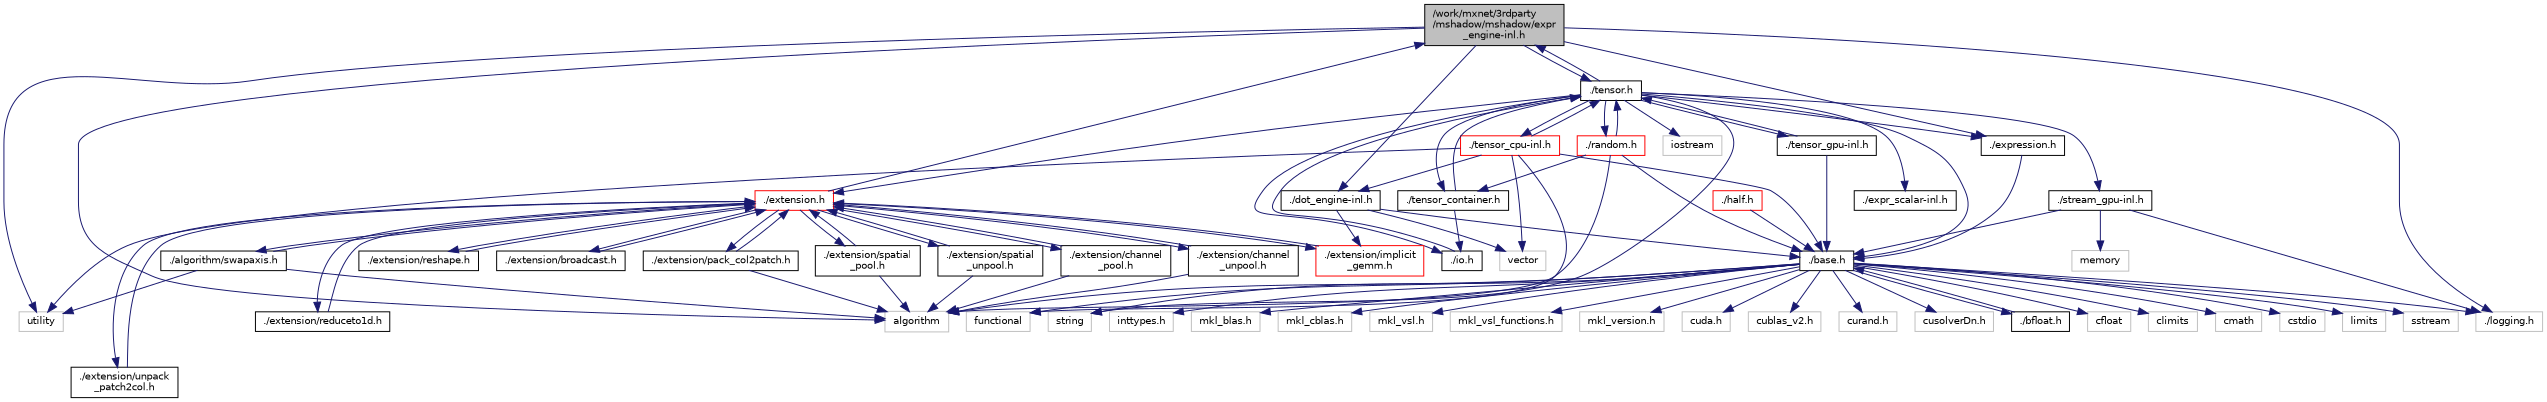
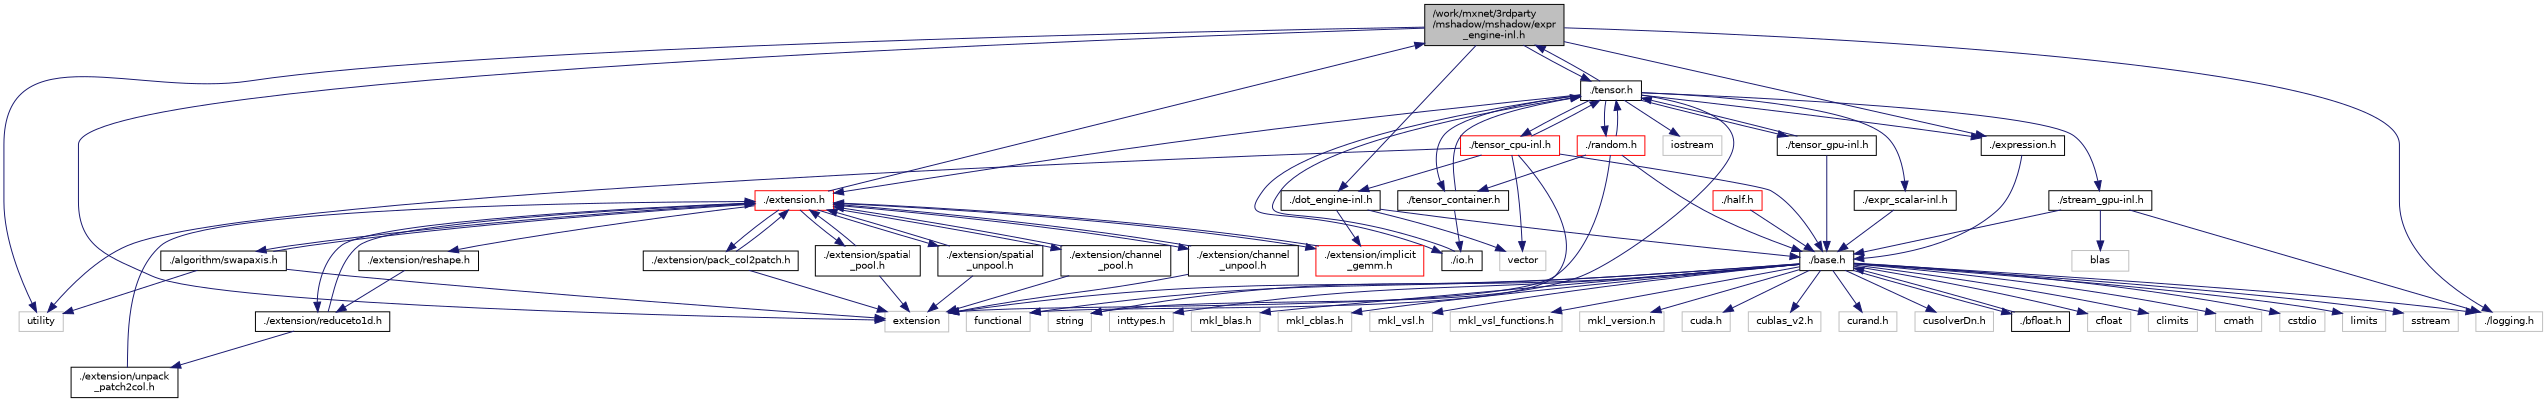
  digraph {
    node [color=grey75 fillcolor=white fontname=Helvetica fontsize=10 shape=record style=filled]
    edge [color=midnightblue fontname=Helvetica fontsize=10 labelfontname=Helvetica labelfontsize=10 style=solid]
    n1 [color=black fillcolor=grey75 fontcolor=black height=0.2 label="/work/mxnet/3rdparty\l/mshadow/mshadow/expr\l_engine-inl.h" width=0.4]
    n2 [height=0.2 label=utility width=0.4]
-   n3 [height=0.2 label=algorithm width=0.4]
+   n3 [height=0.2 label=extension width=0.4]
    n4 [height=0.2 label="./logging.h" width=0.4]
    n5 [color=black height=0.2 label="./expression.h" width=0.4]
    n6 [color=black height=0.2 label="./tensor.h" width=0.4]
    n7 [color=black height=0.2 label="./dot_engine-inl.h" width=0.4]
    n8 [color=black height=0.2 label="./base.h" width=0.4]
    n9 [height=0.2 label=string width=0.4]
    n10 [height=0.2 label=iostream width=0.4]
    n11 [color=black height=0.2 label="./stream_gpu-inl.h" width=0.4]
    n12 [color=red height=0.2 label="./extension.h" width=0.4]
    n13 [color=red height=0.2 label="./tensor_cpu-inl.h" width=0.4]
    n14 [color=black height=0.2 label="./tensor_gpu-inl.h" width=0.4]
    n15 [color=black height=0.2 label="./io.h" width=0.4]
    n16 [color=black height=0.2 label="./tensor_container.h" width=0.4]
    n17 [color=red height=0.2 label="./random.h" width=0.4]
    n18 [color=black height=0.2 label="./expr_scalar-inl.h" width=0.4]
    n19 [color=red height=0.2 label="./extension/implicit\l_gemm.h" width=0.4]
    n20 [height=0.2 label=vector width=0.4]
    n21 [height=0.2 label=cfloat width=0.4]
    n22 [height=0.2 label=climits width=0.4]
    n23 [height=0.2 label=cmath width=0.4]
    n24 [height=0.2 label=cstdio width=0.4]
    n25 [height=0.2 label=functional width=0.4]
    n26 [height=0.2 label=limits width=0.4]
    n27 [height=0.2 label=sstream width=0.4]
    n28 [height=0.2 label="inttypes.h" width=0.4]
    n29 [height=0.2 label="mkl_blas.h" width=0.4]
    n30 [height=0.2 label="mkl_cblas.h" width=0.4]
    n31 [height=0.2 label="mkl_vsl.h" width=0.4]
    n32 [height=0.2 label="mkl_vsl_functions.h" width=0.4]
    n33 [height=0.2 label="mkl_version.h" width=0.4]
    n34 [height=0.2 label="cuda.h" width=0.4]
    n35 [height=0.2 label="cublas_v2.h" width=0.4]
    n36 [height=0.2 label="curand.h" width=0.4]
    n37 [height=0.2 label="cusolverDn.h" width=0.4]
    n38 [color=black height=0.2 label="./bfloat.h" width=0.4]
    n39 [color=red height=0.2 label="./half.h" width=0.4]
-   n40 [height=0.2 label=memory width=0.4]
-   n41 [color=black height=0.2 label="./extension/broadcast.h" width=0.4]
+   n40 [height=0.2 label=blas width=0.4]
    n42 [color=black height=0.2 label="./extension/unpack\l_patch2col.h" width=0.4]
    n43 [color=black height=0.2 label="./extension/pack_col2patch.h" width=0.4]
    n44 [color=black height=0.2 label="./extension/reshape.h" width=0.4]
    n45 [color=black height=0.2 label="./algorithm/swapaxis.h" width=0.4]
    n46 [color=black height=0.2 label="./extension/reduceto1d.h" width=0.4]
    n47 [color=black height=0.2 label="./extension/spatial\l_pool.h" width=0.4]
    n48 [color=black height=0.2 label="./extension/spatial\l_unpool.h" width=0.4]
    n49 [color=black height=0.2 label="./extension/channel\l_pool.h" width=0.4]
    n50 [color=black height=0.2 label="./extension/channel\l_unpool.h" width=0.4]
    n1 -> n2
    n1 -> n3
    n1 -> n4
    n1 -> n5
    n1 -> n6
    n1 -> n7
    n5 -> n8
    n6 -> n1
    n6 -> n5
-   n6 -> n8
+   n18 -> n8
    n6 -> n9
    n6 -> n10
    n6 -> n11
    n6 -> n12
    n6 -> n13
    n6 -> n14
    n6 -> n15
    n6 -> n16
    n6 -> n17
    n6 -> n18
    n7 -> n8
    n7 -> n19
    n7 -> n20
    n8 -> n3
    n8 -> n4
    n8 -> n9
    n8 -> n21
    n8 -> n22
    n8 -> n23
    n8 -> n24
    n8 -> n25
    n8 -> n26
    n8 -> n27
    n8 -> n28
    n8 -> n29
    n8 -> n30
    n8 -> n31
    n8 -> n32
    n8 -> n33
    n8 -> n34
    n8 -> n35
    n8 -> n36
    n8 -> n37
    n8 -> n38
    n11 -> n4
    n11 -> n8
    n11 -> n40
    n12 -> n1
    n12 -> n19
-   n12 -> n41
-   n12 -> n42
+   n46 -> n42
    n12 -> n43
    n12 -> n44
    n12 -> n45
    n12 -> n46
    n12 -> n47
    n12 -> n48
    n12 -> n49
    n12 -> n50
    n13 -> n2
    n13 -> n6
    n13 -> n7
    n13 -> n8
    n13 -> n20
    n13 -> n25
    n14 -> n6
    n14 -> n8
    n15 -> n6
    n16 -> n6
    n16 -> n15
    n17 -> n3
    n17 -> n6
    n17 -> n8
    n17 -> n16
    n19 -> n12
    n38 -> n8
    n39 -> n8
-   n41 -> n12
    n42 -> n12
    n43 -> n3
    n43 -> n12
-   n44 -> n12
+   n44 -> n46
    n45 -> n2
    n45 -> n3
    n45 -> n12
    n46 -> n12
    n47 -> n3
    n47 -> n12
    n48 -> n3
    n48 -> n12
    n49 -> n3
    n49 -> n12
    n50 -> n3
    n50 -> n12
  }
